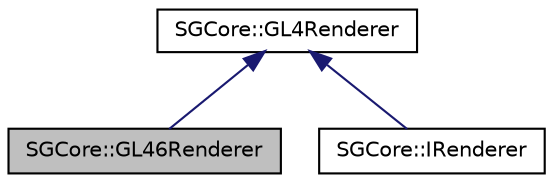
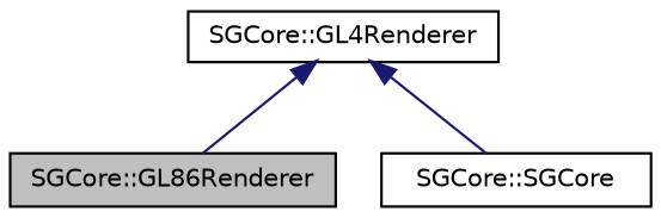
  digraph {
    node [color=black fillcolor=white fontname=Helvetica fontsize=10 shape=record style=filled]
    edge [color=midnightblue dir=back fontname=Helvetica fontsize=10 labelfontname=Helvetica labelfontsize=10 style=solid]
-   n1 [fillcolor=grey75 fontcolor=black height=0.2 label="SGCore::GL46Renderer" width=0.4]
+   n1 [fillcolor=grey75 fontcolor=black height=0.2 label="SGCore::GL86Renderer" width=0.4]
    n2 [height=0.2 label="SGCore::GL4Renderer" width=0.4]
-   n3 [height=0.2 label="SGCore::IRenderer" width=0.4]
+   n3 [height=0.2 label="SGCore::SGCore" width=0.4]
    n2 -> n1
    n2 -> n3
  }
